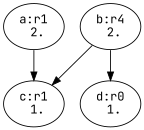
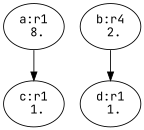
  digraph {
    fontname="JetBrains Mono"
    node [fontname="JetBrains Mono"]
    edge [fontname="JetBrains Mono"]
-   n1 [label="a:r1\n 2."]
+   n1 [label="a:r1\n 8."]
    n2 [label="c:r1\n 1."]
    n3 [label="b:r4\n 2."]
-   n4 [label="d:r0\n 1."]
+   n4 [label="d:r1\n 1."]
    n1 -> n2
-   n3 -> n2
    n3 -> n4
  }
